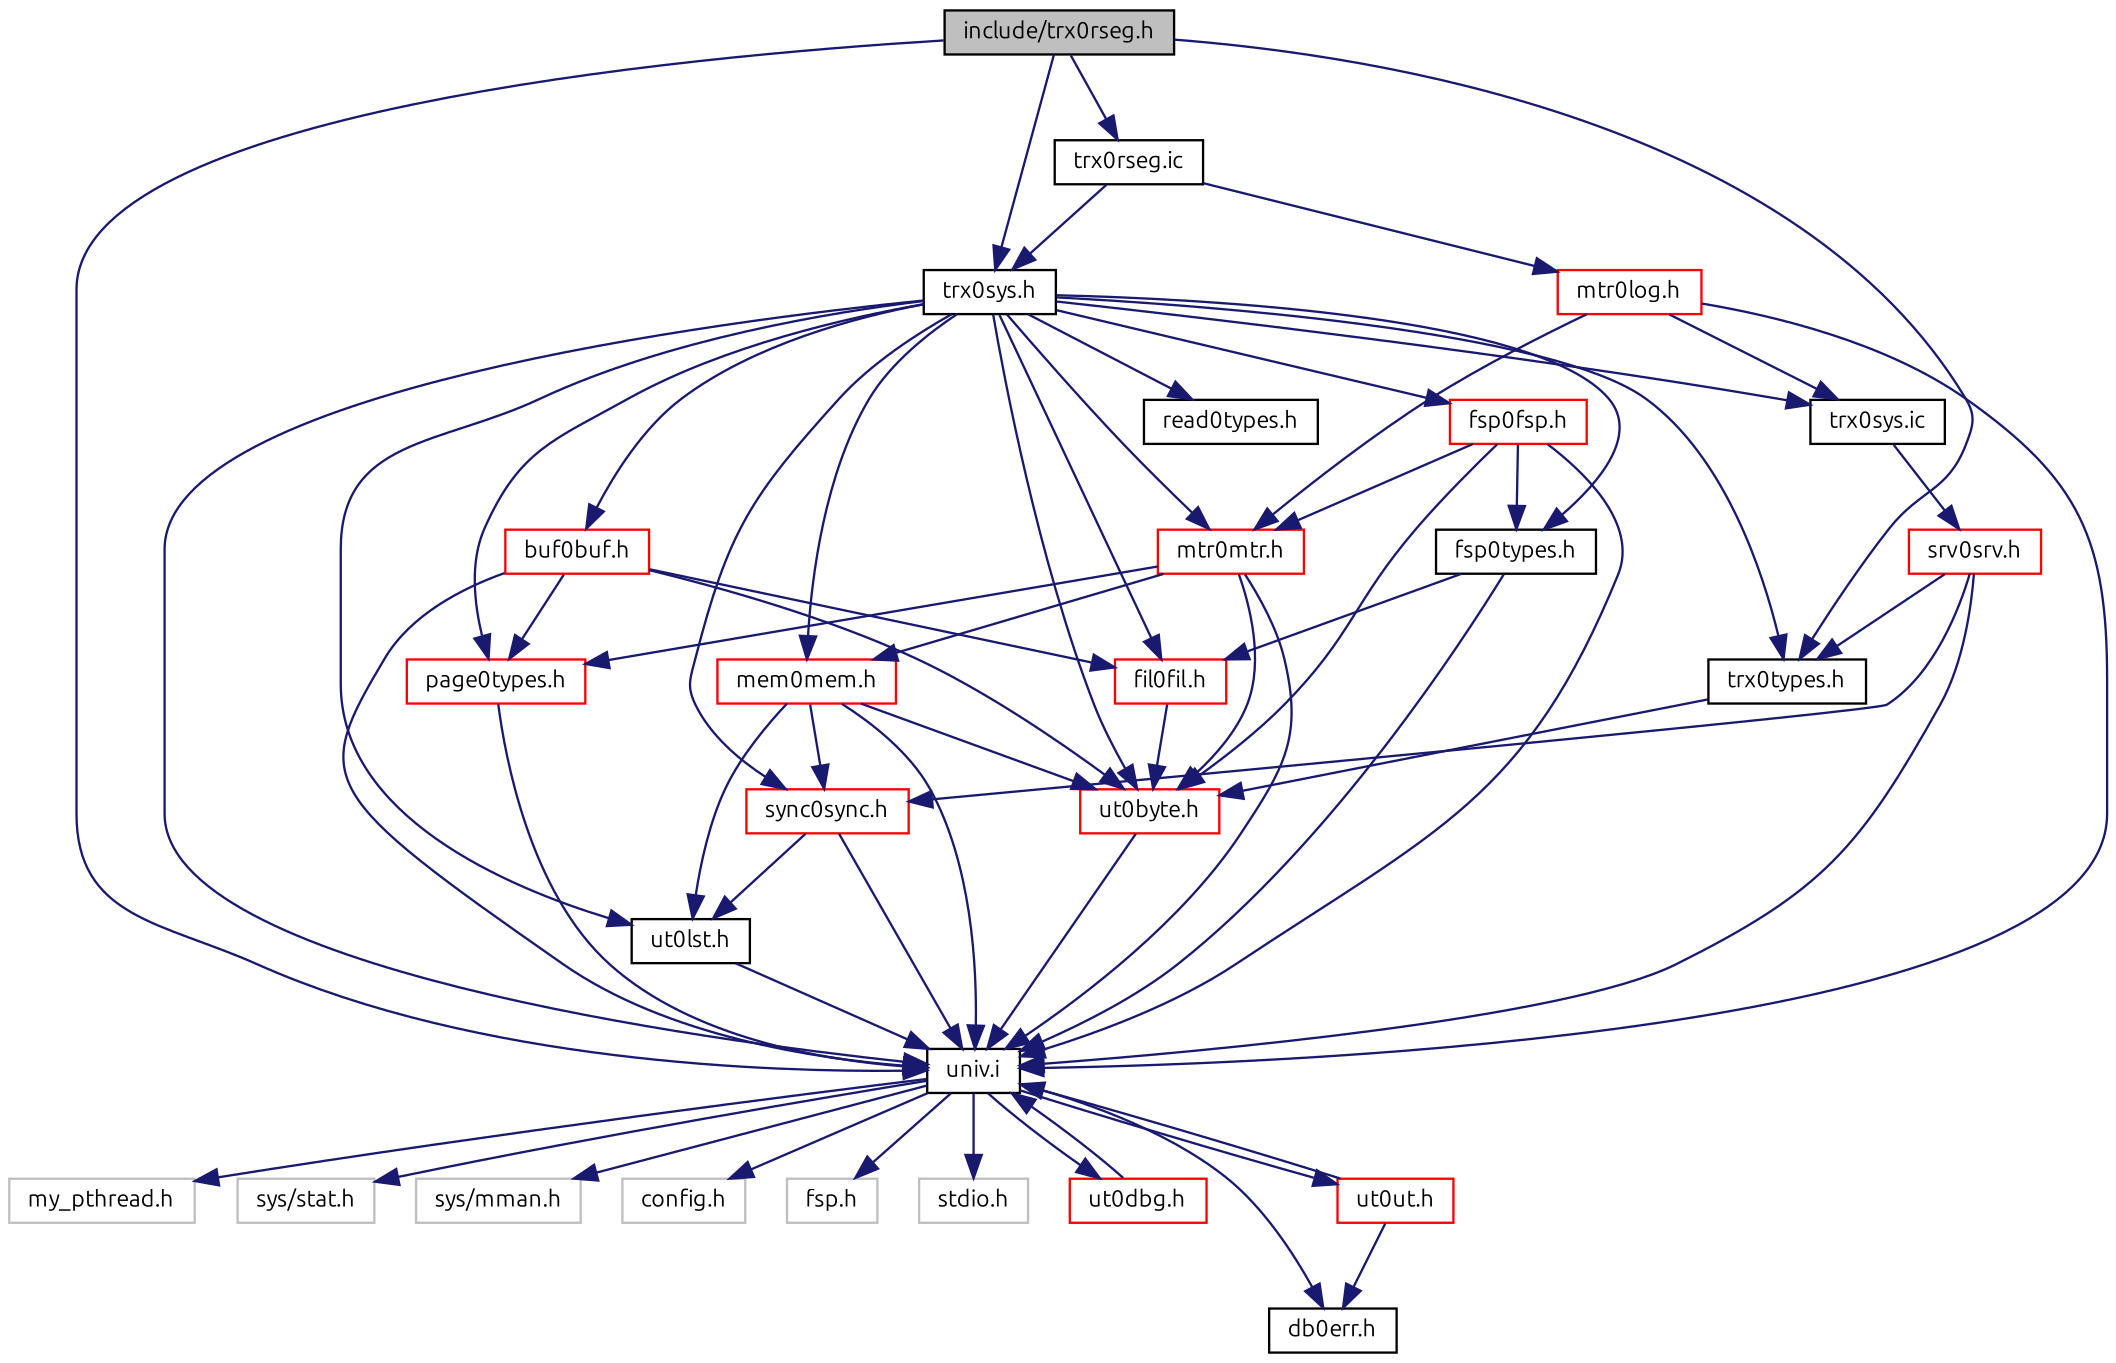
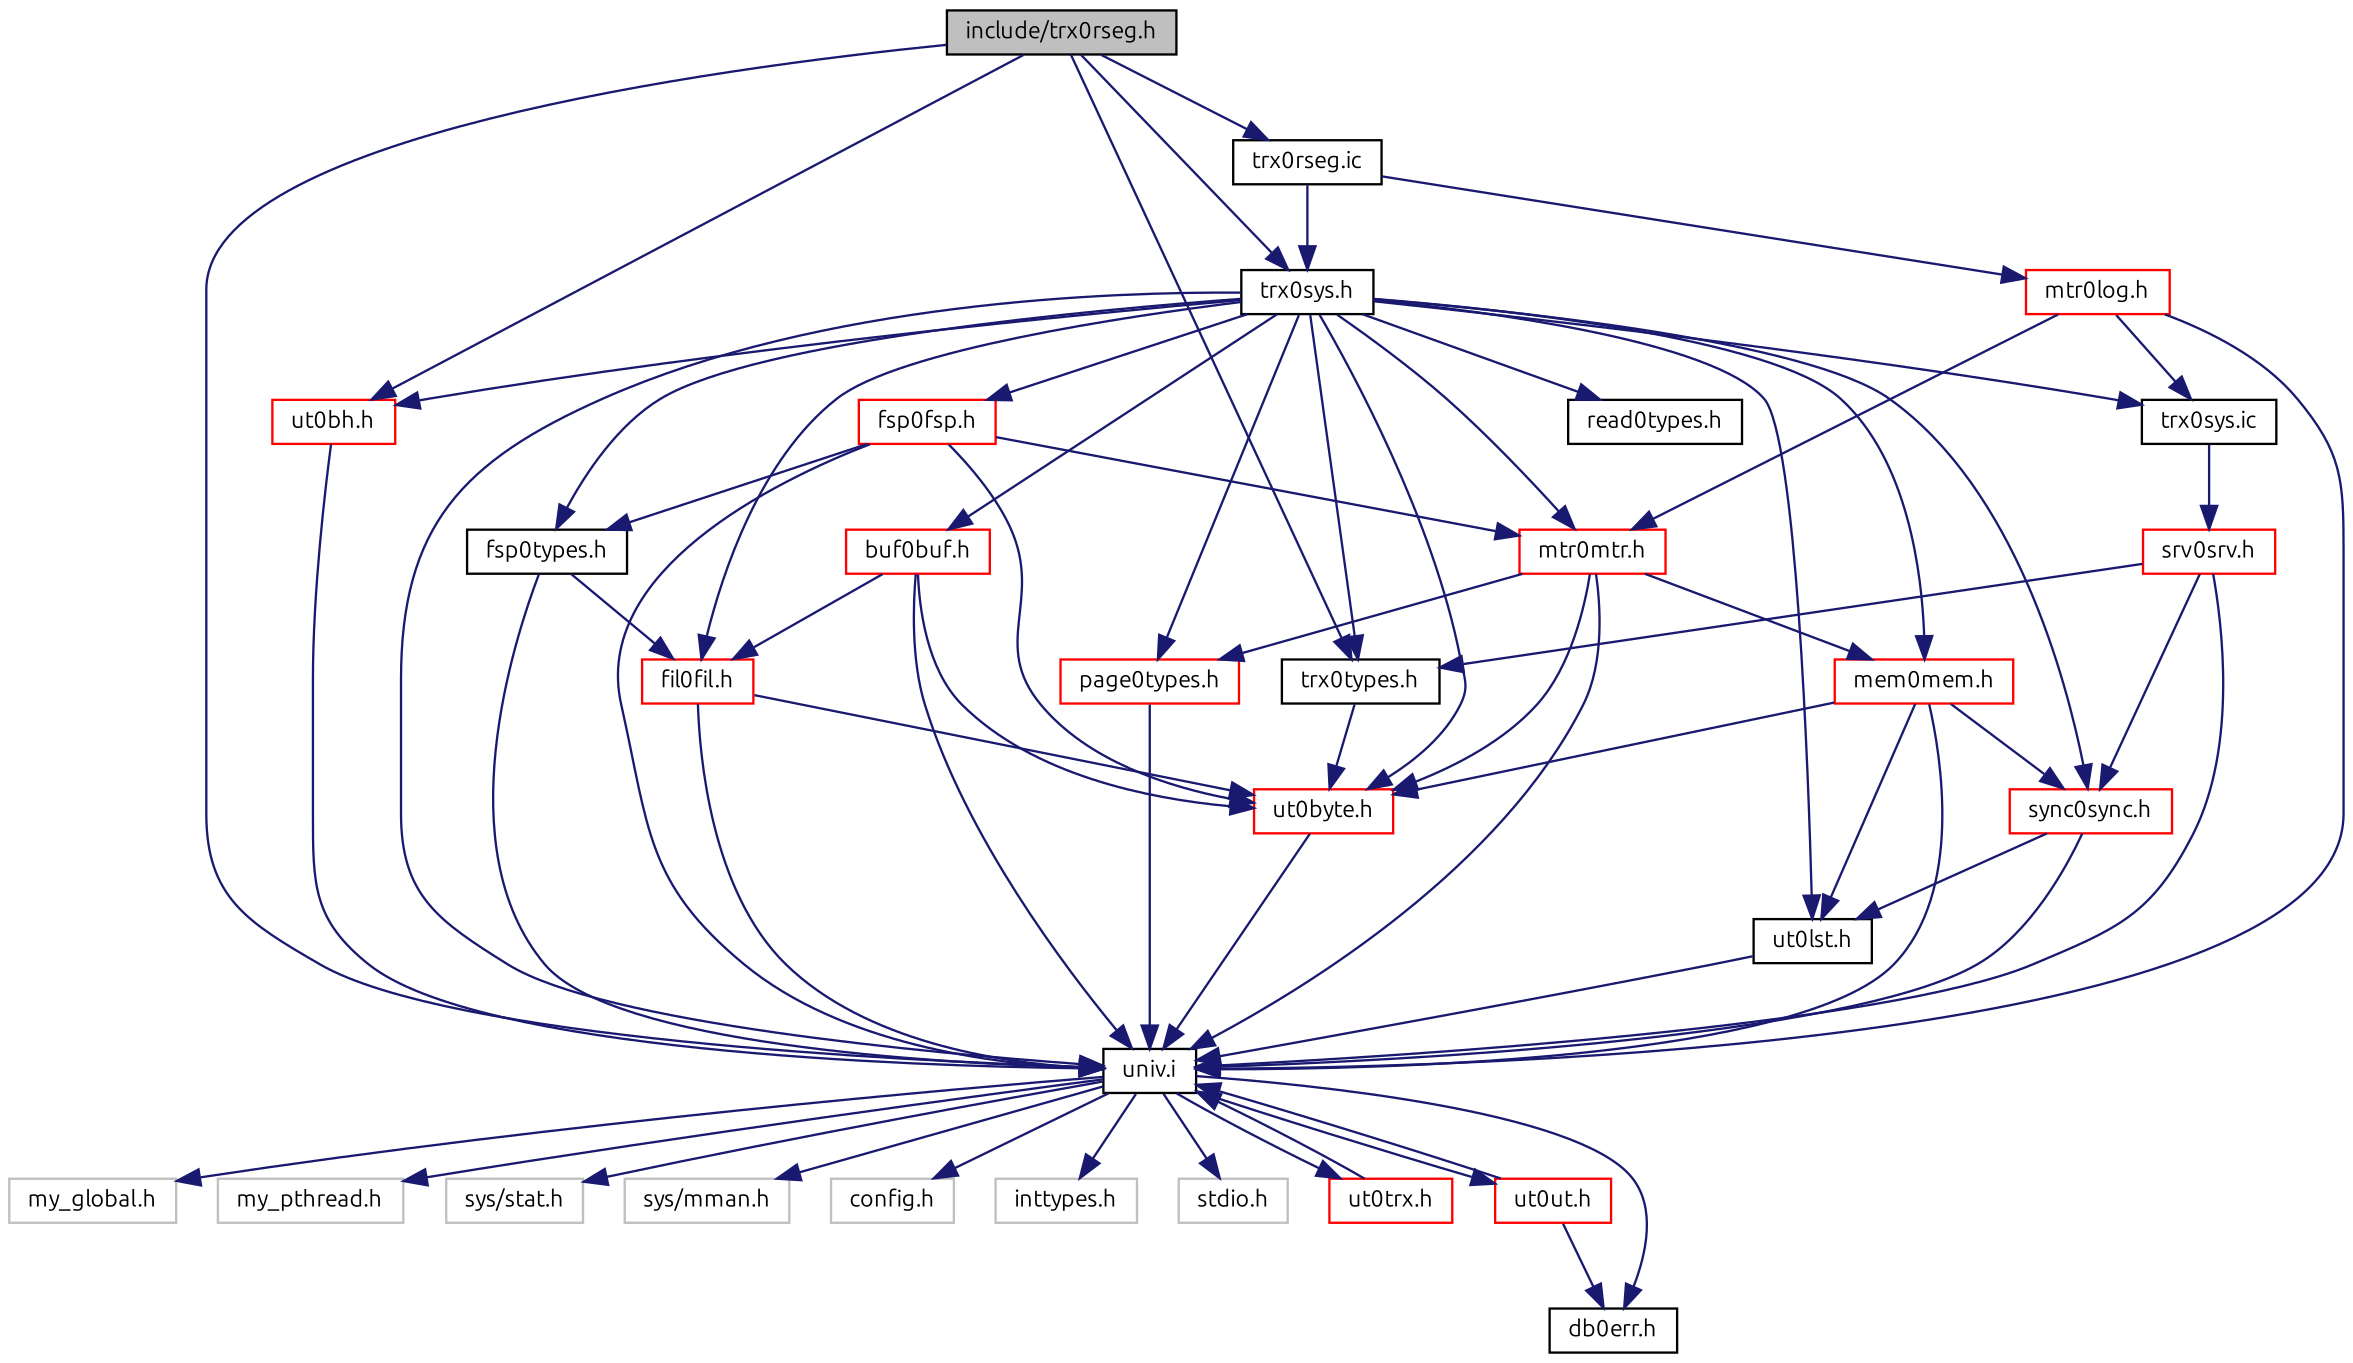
  digraph {
    fontname=Ubuntu
    node [color=red fontname=Ubuntu fontsize=10 shape=record]
    edge [color=midnightblue fontname=Ubuntu fontsize=10 labelfontname=FreeSans labelfontsize=10 style=solid]
    n1 [color=black fillcolor=grey75 fontcolor=black height=0.2 label="include/trx0rseg.h" style=filled width=0.4]
    n2 [color=black height=0.2 label="univ.i" width=0.4]
    n3 [color=black height=0.2 label="trx0types.h" width=0.4]
    n4 [color=black height=0.2 label="trx0sys.h" width=0.4]
+   n5 [height=0.2 label="ut0bh.h" width=0.4]
    n6 [color=black height=0.2 label="trx0rseg.ic" width=0.4]
+   n7 [color=grey75 height=0.2 label="my_global.h" width=0.4]
    n8 [color=grey75 height=0.2 label="my_pthread.h" width=0.4]
    n9 [color=grey75 height=0.2 label="sys/stat.h" width=0.4]
    n10 [color=grey75 height=0.2 label="sys/mman.h" width=0.4]
    n11 [color=grey75 height=0.2 label="config.h" width=0.4]
-   n12 [color=grey75 height=0.2 label="fsp.h" width=0.4]
+   n12 [color=grey75 height=0.2 label="inttypes.h" width=0.4]
    n13 [color=grey75 height=0.2 label="stdio.h" width=0.4]
-   n14 [height=0.2 label="ut0dbg.h" width=0.4]
+   n14 [height=0.2 label="ut0trx.h" width=0.4]
    n15 [height=0.2 label="ut0ut.h" width=0.4]
    n16 [color=black height=0.2 label="db0err.h" width=0.4]
    n17 [height=0.2 label="ut0byte.h" width=0.4]
    n18 [color=black height=0.2 label="fsp0types.h" width=0.4]
    n19 [height=0.2 label="fil0fil.h" width=0.4]
    n20 [height=0.2 label="buf0buf.h" width=0.4]
    n21 [height=0.2 label="page0types.h" width=0.4]
    n22 [height=0.2 label="mtr0mtr.h" width=0.4]
    n23 [height=0.2 label="mem0mem.h" width=0.4]
    n24 [height=0.2 label="sync0sync.h" width=0.4]
    n25 [color=black height=0.2 label="ut0lst.h" width=0.4]
    n26 [color=black height=0.2 label="read0types.h" width=0.4]
    n27 [height=0.2 label="fsp0fsp.h" width=0.4]
    n28 [color=black height=0.2 label="trx0sys.ic" width=0.4]
    n29 [height=0.2 label="mtr0log.h" width=0.4]
    n30 [height=0.2 label="srv0srv.h" width=0.4]
    n1 -> n2
    n1 -> n3
    n1 -> n4
+   n1 -> n5
    n1 -> n6
+   n2 -> n7
    n2 -> n8
    n2 -> n9
    n2 -> n10
    n2 -> n11
    n2 -> n12
    n2 -> n13
    n2 -> n14
    n2 -> n15
    n2 -> n16
    n3 -> n17
    n4 -> n2
    n4 -> n3
+   n4 -> n5
    n4 -> n17
    n4 -> n18
    n4 -> n19
    n4 -> n20
    n4 -> n21
    n4 -> n22
    n4 -> n23
    n4 -> n24
    n4 -> n25
    n4 -> n26
    n4 -> n27
    n4 -> n28
+   n5 -> n2
    n6 -> n4
    n6 -> n29
    n14 -> n2
    n15 -> n2
    n15 -> n16
    n17 -> n2
    n18 -> n2
    n18 -> n19
+   n19 -> n2
    n19 -> n17
    n20 -> n2
    n20 -> n17
    n20 -> n19
-   n20 -> n21
    n21 -> n2
    n22 -> n2
    n22 -> n17
    n22 -> n21
    n22 -> n23
    n23 -> n2
    n23 -> n17
    n23 -> n24
    n23 -> n25
    n24 -> n2
    n24 -> n25
    n25 -> n2
    n27 -> n2
    n27 -> n17
    n27 -> n18
    n27 -> n22
    n28 -> n30
    n29 -> n2
    n29 -> n22
    n29 -> n28
    n30 -> n2
    n30 -> n3
    n30 -> n24
  }
